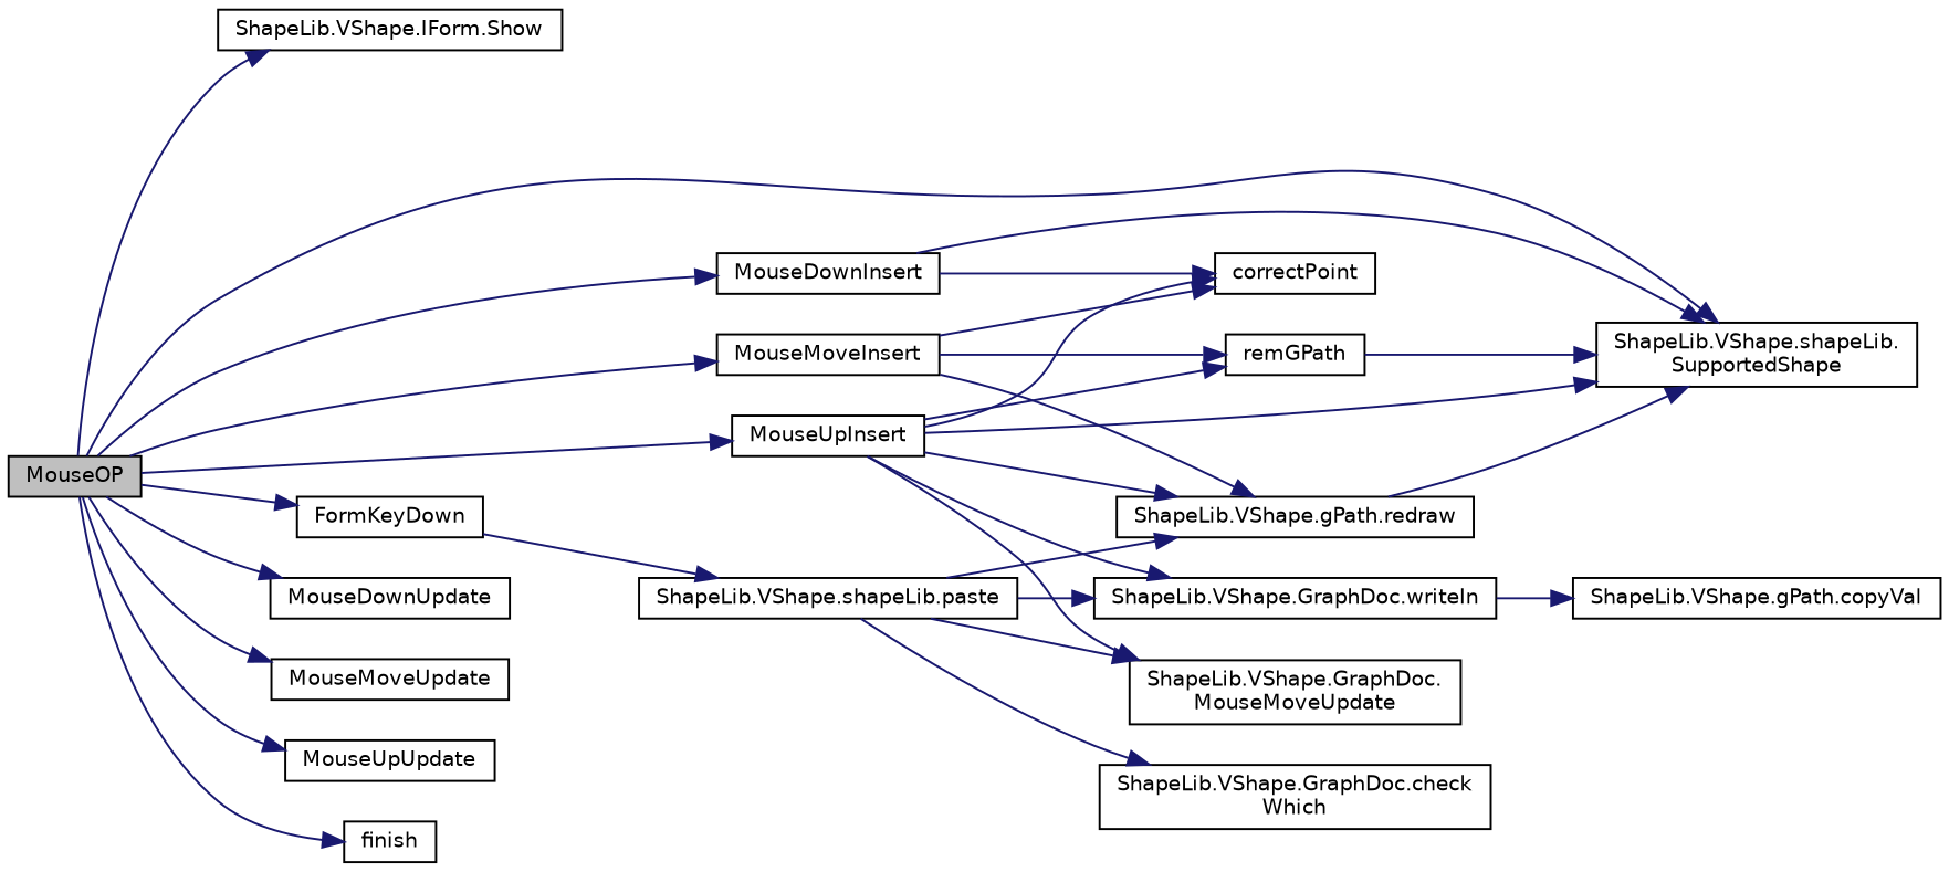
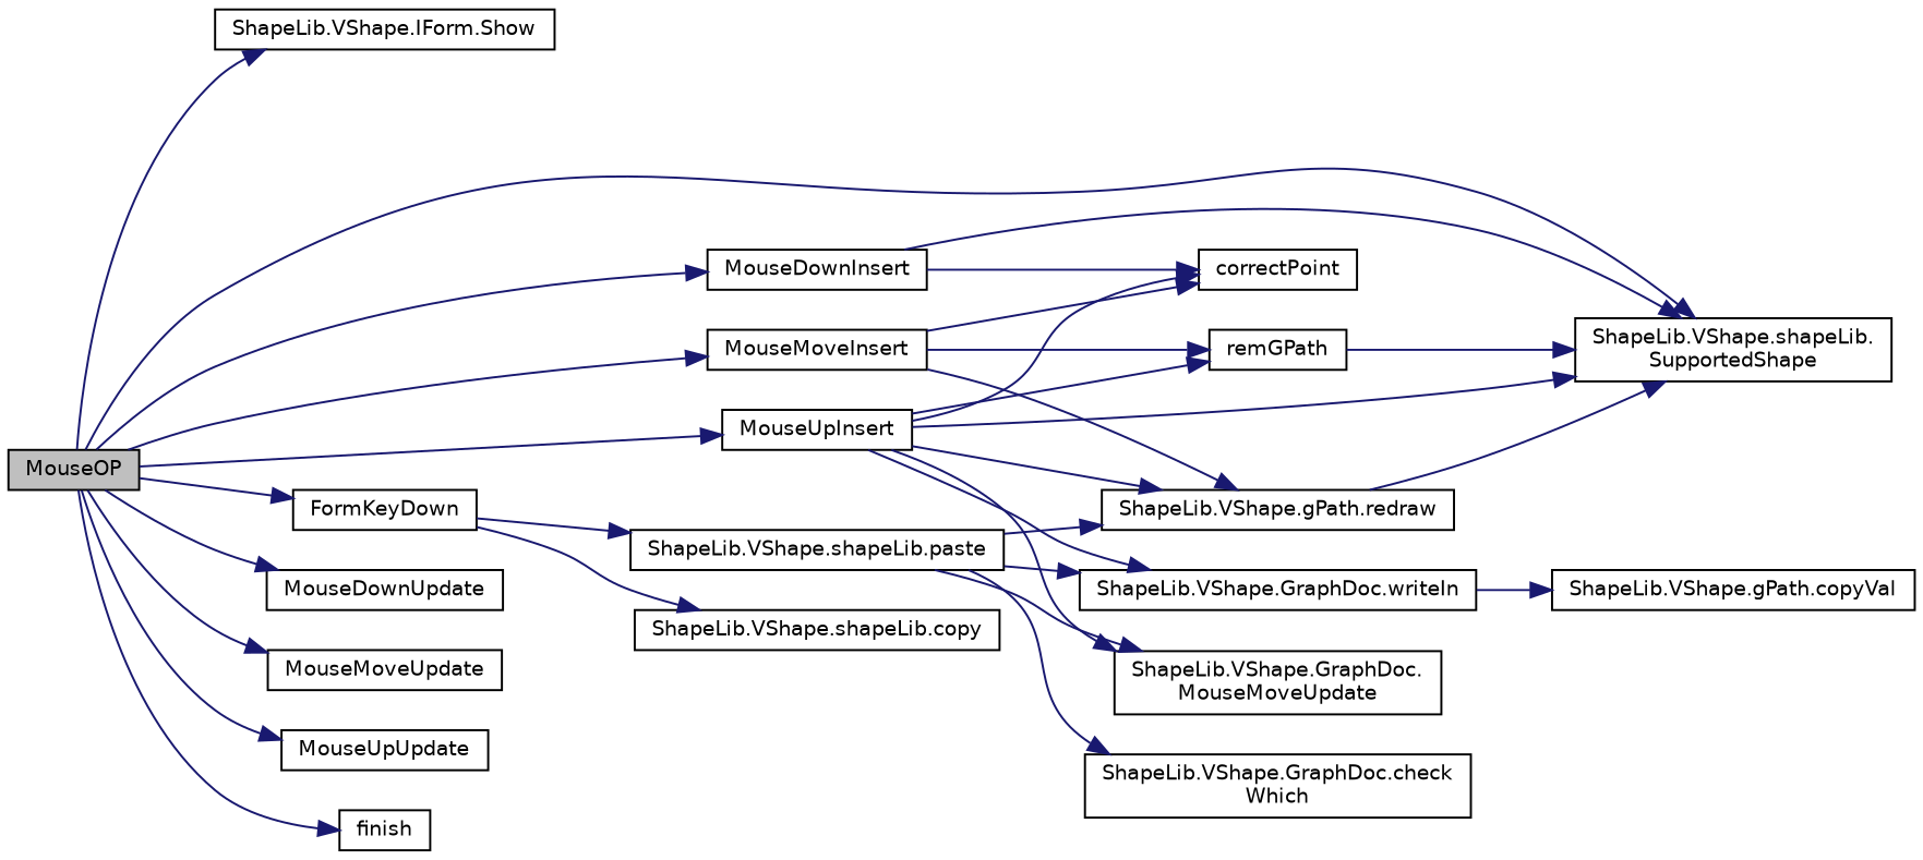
  digraph {
    rankdir=LR
    node [color=black fillcolor=white fontname=Helvetica fontsize=10 shape=record style=filled]
    edge [color=midnightblue fontname=Helvetica fontsize=10 labelfontname=Helvetica labelfontsize=10 style=solid]
    n1 [fillcolor=grey75 fontcolor=black height=0.2 label=MouseOP width=0.4]
    n2 [height=0.2 label="ShapeLib.VShape.IForm.Show" width=0.4]
    n3 [height=0.2 label="ShapeLib.VShape.shapeLib.\lSupportedShape" width=0.4]
    n4 [height=0.2 label=MouseUpInsert width=0.4]
    n5 [height=0.2 label=MouseMoveInsert width=0.4]
    n6 [height=0.2 label=MouseDownInsert width=0.4]
    n7 [height=0.2 label=MouseDownUpdate width=0.4]
    n8 [height=0.2 label=MouseMoveUpdate width=0.4]
    n9 [height=0.2 label=MouseUpUpdate width=0.4]
    n10 [height=0.2 label=FormKeyDown width=0.4]
    n11 [height=0.2 label=finish width=0.4]
    n12 [height=0.2 label=correctPoint width=0.4]
    n13 [height=0.2 label=remGPath width=0.4]
    n14 [height=0.2 label="ShapeLib.VShape.gPath.redraw" width=0.4]
    n15 [height=0.2 label="ShapeLib.VShape.GraphDoc.writeIn" width=0.4]
    n16 [height=0.2 label="ShapeLib.VShape.GraphDoc.\lMouseMoveUpdate" width=0.4]
+   n17 [height=0.2 label="ShapeLib.VShape.shapeLib.copy" width=0.4]
    n18 [height=0.2 label="ShapeLib.VShape.shapeLib.paste" width=0.4]
    n19 [height=0.2 label="ShapeLib.VShape.gPath.copyVal" width=0.4]
    n20 [height=0.2 label="ShapeLib.VShape.GraphDoc.check\lWhich" width=0.4]
    n1 -> n2
    n1 -> n3
    n1 -> n4
    n1 -> n5
    n1 -> n6
    n1 -> n7
    n1 -> n8
    n1 -> n9
    n1 -> n10
    n1 -> n11
    n4 -> n3
    n4 -> n12
    n4 -> n13
    n4 -> n14
    n4 -> n15
    n4 -> n16
    n5 -> n12
    n5 -> n13
    n5 -> n14
    n6 -> n3
    n6 -> n12
+   n10 -> n17
    n10 -> n18
    n13 -> n3
    n14 -> n3
    n15 -> n19
    n18 -> n14
    n18 -> n15
    n18 -> n16
    n18 -> n20
  }
